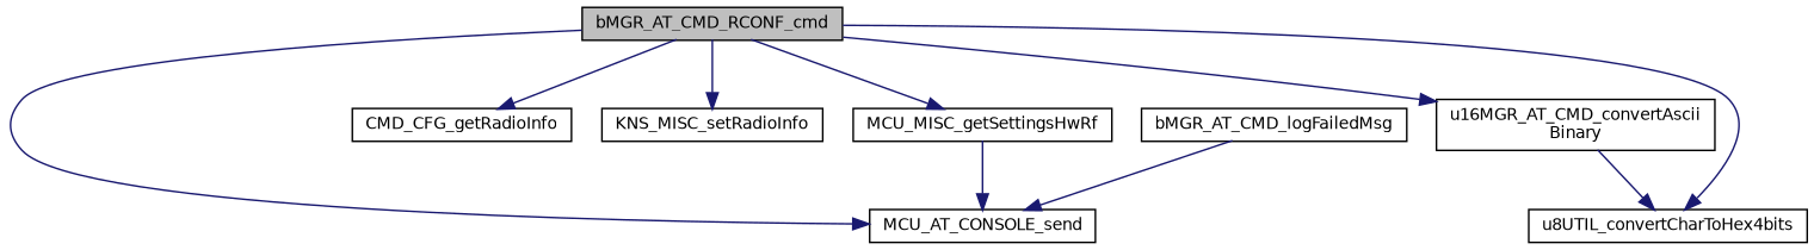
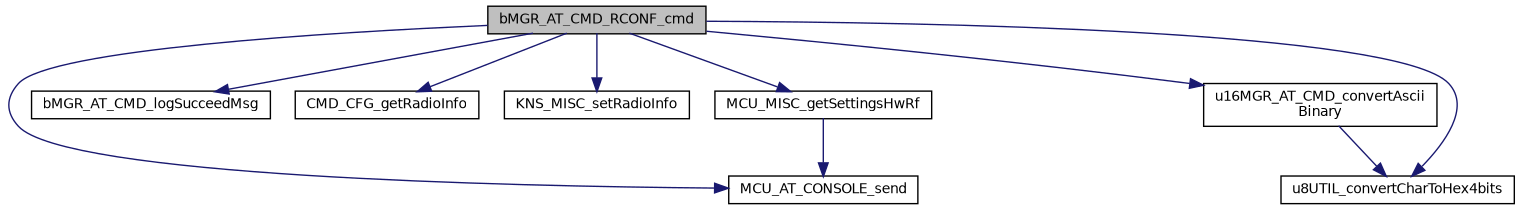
  digraph {
    rankdir=TB
    node [color=black fillcolor=white fontname=Helvetica fontsize=10 shape=record style=filled]
    edge [color=midnightblue fontname=Helvetica fontsize=10 labelfontname=Helvetica labelfontsize=10 style=solid]
    n1 [fillcolor=grey75 fontcolor=black height=0.2 label=bMGR_AT_CMD_RCONF_cmd width=0.4]
    n2 [height=0.2 label=MCU_AT_CONSOLE_send width=0.4]
+   n3 [height=0.2 label=bMGR_AT_CMD_logSucceedMsg width=0.4]
    n4 [height=0.2 label=CMD_CFG_getRadioInfo width=0.4]
    n5 [height=0.2 label=KNS_MISC_setRadioInfo width=0.4]
    n6 [height=0.2 label=MCU_MISC_getSettingsHwRf width=0.4]
    n7 [height=0.2 label="u16MGR_AT_CMD_convertAscii\lBinary" width=0.4]
    n8 [height=0.2 label=u8UTIL_convertCharToHex4bits width=0.4]
-   n9 [height=0.2 label=bMGR_AT_CMD_logFailedMsg width=0.4]
    n1 -> n2
+   n1 -> n3
    n1 -> n4
    n1 -> n5
    n1 -> n6
    n1 -> n7
    n1 -> n8
    n6 -> n2
    n7 -> n8
-   n9 -> n2
  }
